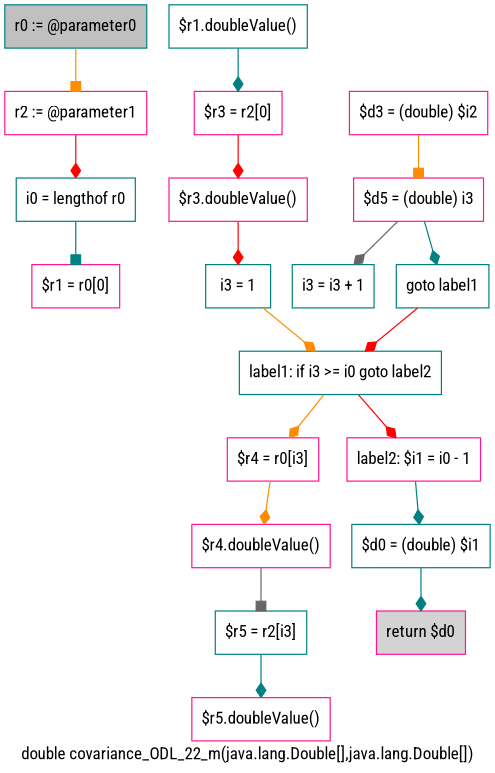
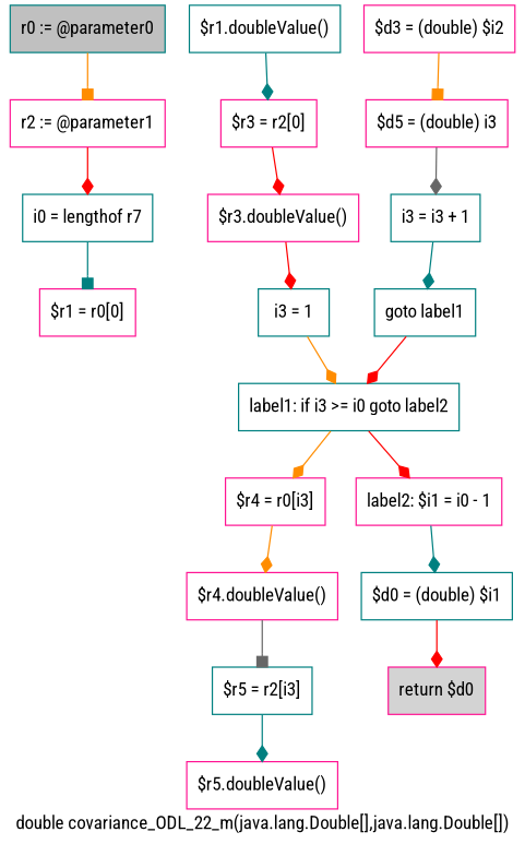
  digraph {
    fontname="Roboto Condensed"
    label="double covariance_ODL_22_m(java.lang.Double[],java.lang.Double[])"
    node [color=deeppink fontname="Roboto Condensed" shape=box]
    edge [arrowhead=diamond color=red fontname="Roboto Condensed"]
    n1 [color=teal fillcolor=gray label="r0 := @parameter0" style=filled]
    n2 [label="r2 := @parameter1"]
-   n3 [color=teal label="i0 = lengthof r0"]
+   n3 [color=teal label="i0 = lengthof r7"]
    n4 [label="$r1 = r0[0]"]
    n5 [color=teal label="$r1.doubleValue()"]
    n6 [label="$r3 = r2[0]"]
    n7 [label="$r3.doubleValue()"]
    n8 [color=teal label="i3 = 1"]
    n9 [color=teal label="label1: if i3 >= i0 goto label2"]
    n10 [label="$r4 = r0[i3]"]
    n11 [label="label2: $i1 = i0 - 1"]
    n12 [label="$r4.doubleValue()"]
    n13 [color=teal label="$d0 = (double) $i1"]
    n14 [color=teal label="$r5 = r2[i3]"]
    n15 [fillcolor=lightgray label="return $d0" style=filled]
    n16 [label="$r5.doubleValue()"]
    n17 [label="$d3 = (double) $i2"]
    n18 [label="$d5 = (double) i3"]
    n19 [color=teal label="i3 = i3 + 1"]
    n20 [color=teal label="goto label1"]
    n1 -> n2 [arrowhead=box color=darkorange]
    n2 -> n3
    n3 -> n4 [arrowhead=box color=teal]
    n5 -> n6 [color=teal]
    n6 -> n7
    n7 -> n8
    n8 -> n9 [color=darkorange]
    n9 -> n10 [color=darkorange]
    n9 -> n11
    n10 -> n12 [color=darkorange]
    n11 -> n13 [color=teal]
    n12 -> n14 [arrowhead=box color=gray40]
-   n13 -> n15 [color=teal]
+   n13 -> n15
    n14 -> n16 [color=teal]
    n17 -> n18 [arrowhead=box color=darkorange]
    n18 -> n19 [color=gray40]
-   n18 -> n20 [color=teal]
+   n19 -> n20 [color=teal]
    n20 -> n9
  }
